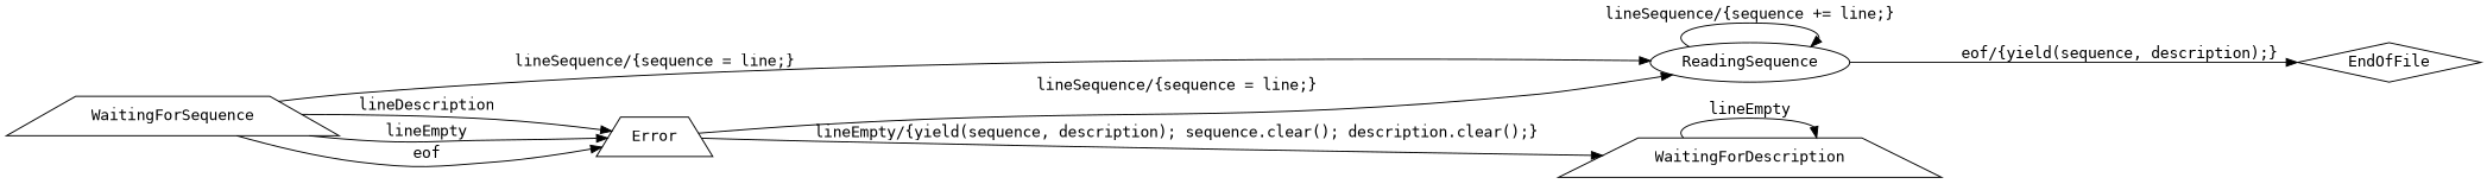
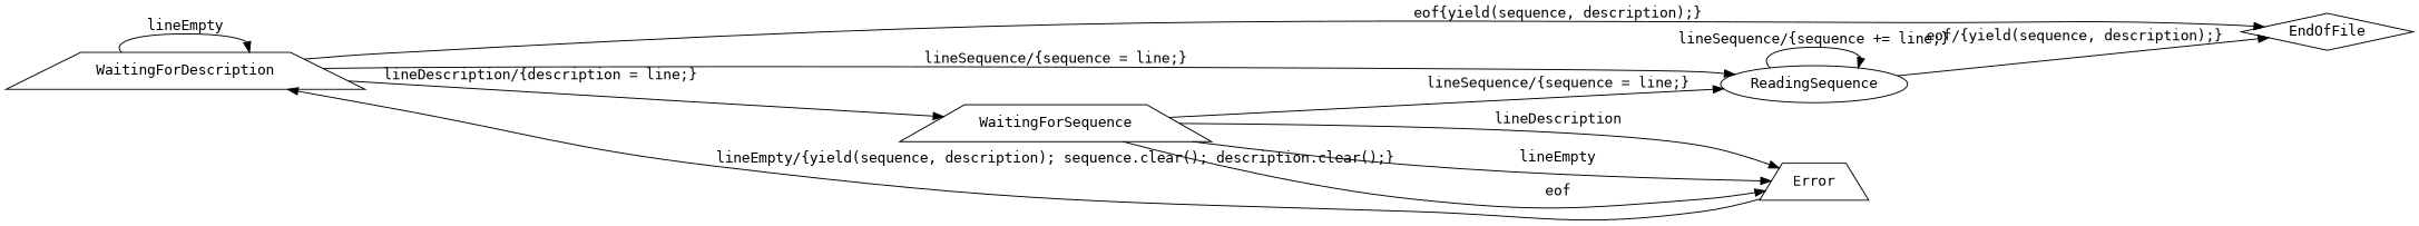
  digraph {
    fontname="DejaVu Sans Mono"
    rankdir=LR
    node [fontname="DejaVu Sans Mono" shape=trapezium]
    edge [fontname="DejaVu Sans Mono"]
    WaitingForDescription
    WaitingForSequence
    ReadingSequence [shape=ellipse]
    EndOfFile [shape=diamond]
    Error
    WaitingForDescription -> WaitingForDescription [label=lineEmpty]
-   Error -> ReadingSequence [label="lineSequence/{sequence = line;}"]
+   WaitingForDescription -> WaitingForSequence [label="lineDescription/{description = line;}"]
+   WaitingForDescription -> ReadingSequence [label="lineSequence/{sequence = line;}"]
+   WaitingForDescription -> EndOfFile [label="eof{yield(sequence, description);}"]
    WaitingForSequence -> ReadingSequence [label="lineSequence/{sequence = line;}"]
    WaitingForSequence -> Error [label=lineDescription]
    WaitingForSequence -> Error [label=lineEmpty]
    WaitingForSequence -> Error [label=eof]
    ReadingSequence -> ReadingSequence [label="lineSequence/{sequence += line;}"]
    ReadingSequence -> EndOfFile [label="eof/{yield(sequence, description);}"]
    Error -> WaitingForDescription [label="lineEmpty/{yield(sequence, description); sequence.clear(); description.clear();}"]
  }
